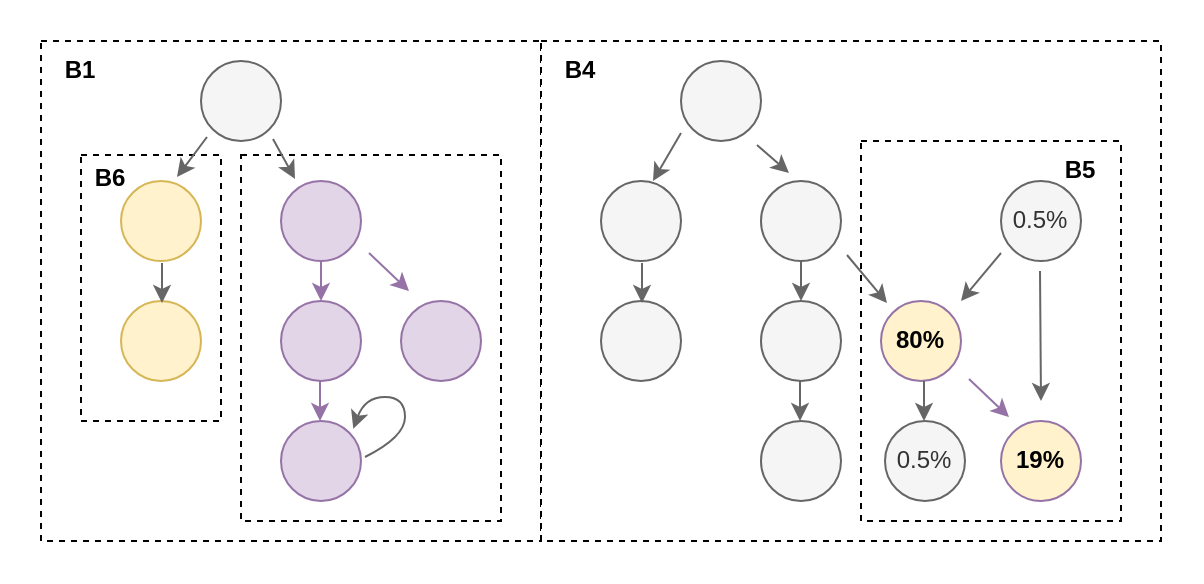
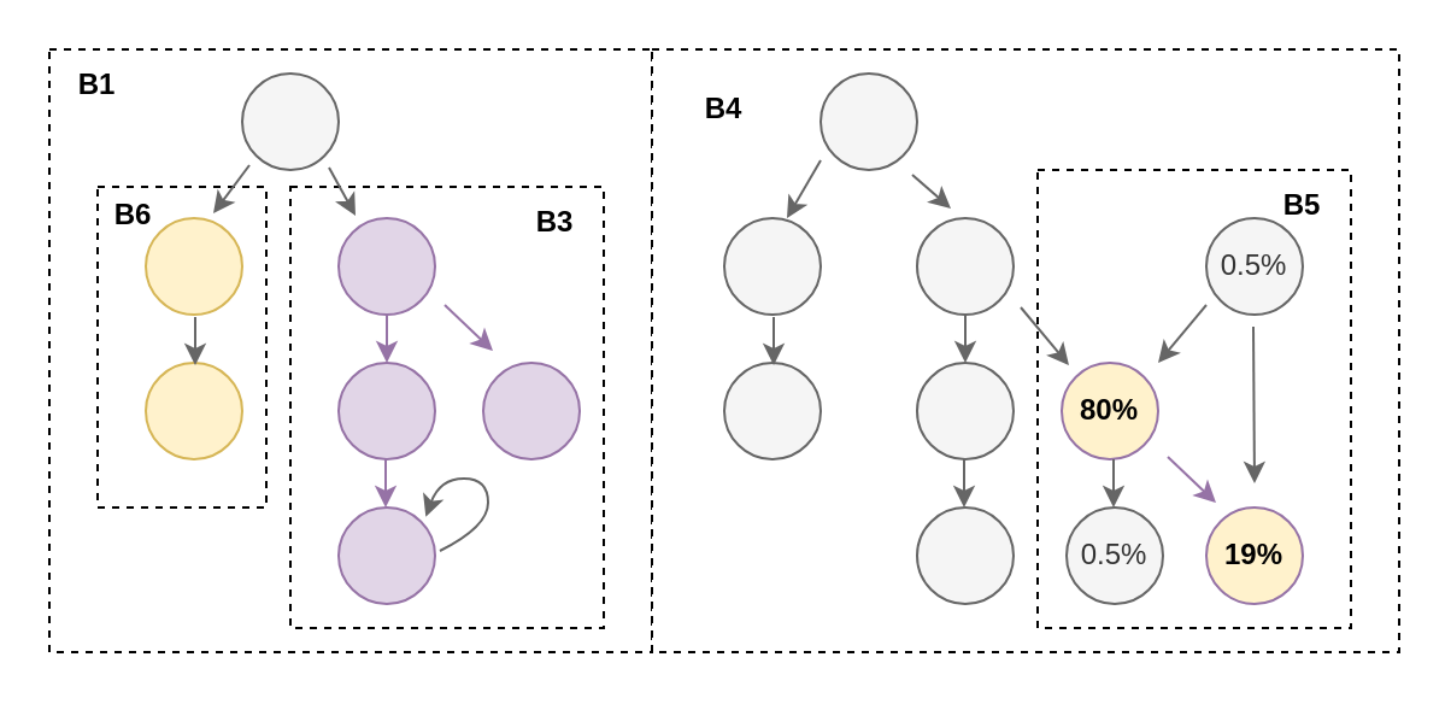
  <mxCell id="0" />
  <mxCell id="1" parent="0" />
  <mxCell id="2" value="" style="rounded=0;whiteSpace=wrap;html=1;dashed=1;" vertex="1" parent="1"><mxGeometry x="20" y="20" width="250" height="250" as="geometry" /></mxCell>
  <mxCell id="3" value="" style="rounded=0;whiteSpace=wrap;html=1;dashed=1;" vertex="1" parent="1"><mxGeometry x="40" y="77" width="70" height="133" as="geometry" /></mxCell>
  <mxCell id="4" value="" style="rounded=0;whiteSpace=wrap;html=1;dashed=1;" vertex="1" parent="1"><mxGeometry x="270" y="20" width="310" height="250" as="geometry" /></mxCell>
  <mxCell id="5" value="" style="rounded=0;whiteSpace=wrap;html=1;dashed=1;" vertex="1" parent="1"><mxGeometry x="430" y="70" width="130" height="190" as="geometry" /></mxCell>
  <mxCell id="6" value="&lt;b&gt;B5&lt;/b&gt;" style="text;html=1;strokeColor=none;fillColor=none;align=center;verticalAlign=middle;whiteSpace=wrap;rounded=0;" vertex="1" parent="1"><mxGeometry x="520" y="70" width="40" height="30" as="geometry" /></mxCell>
  <mxCell id="7" value="" style="rounded=0;whiteSpace=wrap;html=1;dashed=1;" vertex="1" parent="1"><mxGeometry x="120" y="77" width="130" height="183" as="geometry" /></mxCell>
  <mxCell id="8" value="" style="ellipse;whiteSpace=wrap;html=1;aspect=fixed;fillColor=#f5f5f5;fontColor=#333333;strokeColor=#666666;" vertex="1" parent="1"><mxGeometry x="100" y="30" width="40" height="40" as="geometry" /></mxCell>
  <mxCell id="9" value="" style="ellipse;whiteSpace=wrap;html=1;aspect=fixed;fillColor=#fff2cc;strokeColor=#d6b656;" vertex="1" parent="1"><mxGeometry x="60" y="90" width="40" height="40" as="geometry" /></mxCell>
  <mxCell id="10" value="" style="ellipse;whiteSpace=wrap;html=1;aspect=fixed;fillColor=#e1d5e7;strokeColor=#9673a6;" vertex="1" parent="1"><mxGeometry x="140" y="90" width="40" height="40" as="geometry" /></mxCell>
  <mxCell id="11" value="" style="ellipse;whiteSpace=wrap;html=1;aspect=fixed;fillColor=#e1d5e7;strokeColor=#9673a6;" vertex="1" parent="1"><mxGeometry x="140" y="150" width="40" height="40" as="geometry" /></mxCell>
  <mxCell id="12" value="" style="ellipse;whiteSpace=wrap;html=1;aspect=fixed;fillColor=#e1d5e7;strokeColor=#9673a6;" vertex="1" parent="1"><mxGeometry x="200" y="150" width="40" height="40" as="geometry" /></mxCell>
  <mxCell id="13" value="" style="ellipse;whiteSpace=wrap;html=1;aspect=fixed;fillColor=#fff2cc;strokeColor=#d6b656;" vertex="1" parent="1"><mxGeometry x="60" y="150" width="40" height="40" as="geometry" /></mxCell>
  <mxCell id="14" value="" style="endArrow=classic;html=1;rounded=0;exitX=1.05;exitY=0.9;exitDx=0;exitDy=0;exitPerimeter=0;fillColor=#e1d5e7;strokeColor=#9673a6;" edge="1" parent="1"><mxGeometry width="50" height="50" relative="1" as="geometry"><mxPoint x="184" y="126" as="sourcePoint" /><mxPoint x="204" y="145" as="targetPoint" /></mxGeometry></mxCell>
  <mxCell id="15" value="" style="ellipse;whiteSpace=wrap;html=1;aspect=fixed;fillColor=#e1d5e7;strokeColor=#9673a6;" vertex="1" parent="1"><mxGeometry x="140" y="210" width="40" height="40" as="geometry" /></mxCell>
  <mxCell id="16" value="" style="endArrow=classic;html=1;rounded=0;exitX=1.05;exitY=0.9;exitDx=0;exitDy=0;exitPerimeter=0;fillColor=#f5f5f5;strokeColor=#666666;" edge="1" parent="1"><mxGeometry width="50" height="50" relative="1" as="geometry"><mxPoint x="136" y="69" as="sourcePoint" /><mxPoint x="147" y="89" as="targetPoint" /></mxGeometry></mxCell>
  <mxCell id="17" value="" style="endArrow=classic;html=1;rounded=0;exitX=1.05;exitY=0.9;exitDx=0;exitDy=0;exitPerimeter=0;fillColor=#f5f5f5;strokeColor=#666666;" edge="1" parent="1"><mxGeometry width="50" height="50" relative="1" as="geometry"><mxPoint x="80.5" y="131" as="sourcePoint" /><mxPoint x="80.5" y="151" as="targetPoint" /></mxGeometry></mxCell>
  <mxCell id="18" value="" style="endArrow=classic;html=1;rounded=0;exitX=1.05;exitY=0.9;exitDx=0;exitDy=0;exitPerimeter=0;fillColor=#e1d5e7;strokeColor=#9673a6;" edge="1" parent="1"><mxGeometry width="50" height="50" relative="1" as="geometry"><mxPoint x="160" y="130" as="sourcePoint" /><mxPoint x="160" y="150" as="targetPoint" /></mxGeometry></mxCell>
  <mxCell id="19" value="" style="endArrow=classic;html=1;rounded=0;exitX=1.05;exitY=0.9;exitDx=0;exitDy=0;exitPerimeter=0;fillColor=#e1d5e7;strokeColor=#9673a6;" edge="1" parent="1"><mxGeometry width="50" height="50" relative="1" as="geometry"><mxPoint x="159.5" y="190" as="sourcePoint" /><mxPoint x="159.5" y="210" as="targetPoint" /></mxGeometry></mxCell>
  <mxCell id="20" value="" style="endArrow=classic;html=1;rounded=0;fillColor=#f5f5f5;strokeColor=#666666;" edge="1" parent="1"><mxGeometry width="50" height="50" relative="1" as="geometry"><mxPoint x="103" y="68" as="sourcePoint" /><mxPoint x="88" y="88" as="targetPoint" /></mxGeometry></mxCell>
+ <mxCell id="21" value="&lt;b&gt;B3&lt;/b&gt;" style="text;html=1;strokeColor=none;fillColor=none;align=center;verticalAlign=middle;whiteSpace=wrap;rounded=0;" vertex="1" parent="1"><mxGeometry x="210" y="77" width="40" height="30" as="geometry" /></mxCell>
  <mxCell id="22" value="" style="ellipse;whiteSpace=wrap;html=1;aspect=fixed;fillColor=#f5f5f5;fontColor=#333333;strokeColor=#666666;" vertex="1" parent="1"><mxGeometry x="340" y="30" width="40" height="40" as="geometry" /></mxCell>
  <mxCell id="23" value="" style="ellipse;whiteSpace=wrap;html=1;aspect=fixed;fillColor=#f5f5f5;fontColor=#333333;strokeColor=#666666;" vertex="1" parent="1"><mxGeometry x="300" y="90" width="40" height="40" as="geometry" /></mxCell>
  <mxCell id="24" value="" style="ellipse;whiteSpace=wrap;html=1;aspect=fixed;fillColor=#f5f5f5;strokeColor=#666666;fontColor=#333333;" vertex="1" parent="1"><mxGeometry x="380" y="90" width="40" height="40" as="geometry" /></mxCell>
  <mxCell id="25" value="" style="ellipse;whiteSpace=wrap;html=1;aspect=fixed;fillColor=#f5f5f5;strokeColor=#666666;fontColor=#333333;" vertex="1" parent="1"><mxGeometry x="380" y="150" width="40" height="40" as="geometry" /></mxCell>
  <mxCell id="26" value="&lt;b&gt;80%&lt;/b&gt;" style="ellipse;whiteSpace=wrap;html=1;aspect=fixed;fillColor=#fff2cc;strokeColor=#9673a6;" vertex="1" parent="1"><mxGeometry x="440" y="150" width="40" height="40" as="geometry" /></mxCell>
  <mxCell id="27" value="" style="ellipse;whiteSpace=wrap;html=1;aspect=fixed;fillColor=#f5f5f5;fontColor=#333333;strokeColor=#666666;" vertex="1" parent="1"><mxGeometry x="300" y="150" width="40" height="40" as="geometry" /></mxCell>
  <mxCell id="28" value="" style="endArrow=classic;html=1;rounded=0;fillColor=#f5f5f5;strokeColor=#666666;" edge="1" parent="1"><mxGeometry width="50" height="50" relative="1" as="geometry"><mxPoint x="423" y="127" as="sourcePoint" /><mxPoint x="443" y="151" as="targetPoint" /></mxGeometry></mxCell>
  <mxCell id="29" value="" style="ellipse;whiteSpace=wrap;html=1;aspect=fixed;fillColor=#f5f5f5;strokeColor=#666666;fontColor=#333333;" vertex="1" parent="1"><mxGeometry x="380" y="210" width="40" height="40" as="geometry" /></mxCell>
  <mxCell id="30" value="" style="endArrow=classic;html=1;rounded=0;exitX=1.05;exitY=0.9;exitDx=0;exitDy=0;exitPerimeter=0;fillColor=#f5f5f5;strokeColor=#666666;" edge="1" parent="1"><mxGeometry width="50" height="50" relative="1" as="geometry"><mxPoint x="378" y="72" as="sourcePoint" /><mxPoint x="394" y="86" as="targetPoint" /></mxGeometry></mxCell>
  <mxCell id="31" value="" style="endArrow=classic;html=1;rounded=0;exitX=1.05;exitY=0.9;exitDx=0;exitDy=0;exitPerimeter=0;fillColor=#f5f5f5;strokeColor=#666666;" edge="1" parent="1"><mxGeometry width="50" height="50" relative="1" as="geometry"><mxPoint x="320.5" y="131" as="sourcePoint" /><mxPoint x="320.5" y="151" as="targetPoint" /></mxGeometry></mxCell>
  <mxCell id="32" value="" style="endArrow=classic;html=1;rounded=0;exitX=1.05;exitY=0.9;exitDx=0;exitDy=0;exitPerimeter=0;fillColor=#f5f5f5;strokeColor=#666666;" edge="1" parent="1"><mxGeometry width="50" height="50" relative="1" as="geometry"><mxPoint x="400" y="130" as="sourcePoint" /><mxPoint x="400" y="150" as="targetPoint" /></mxGeometry></mxCell>
  <mxCell id="33" value="" style="endArrow=classic;html=1;rounded=0;exitX=1.05;exitY=0.9;exitDx=0;exitDy=0;exitPerimeter=0;fillColor=#f5f5f5;strokeColor=#666666;" edge="1" parent="1"><mxGeometry width="50" height="50" relative="1" as="geometry"><mxPoint x="399.5" y="190" as="sourcePoint" /><mxPoint x="399.5" y="210" as="targetPoint" /></mxGeometry></mxCell>
  <mxCell id="34" value="" style="endArrow=classic;html=1;rounded=0;exitX=1.05;exitY=0.9;exitDx=0;exitDy=0;exitPerimeter=0;fillColor=#f5f5f5;strokeColor=#666666;" edge="1" parent="1"><mxGeometry width="50" height="50" relative="1" as="geometry"><mxPoint x="340" y="66" as="sourcePoint" /><mxPoint x="326" y="90" as="targetPoint" /></mxGeometry></mxCell>
  <mxCell id="35" value="&lt;b&gt;B1&lt;/b&gt;" style="text;html=1;strokeColor=none;fillColor=none;align=center;verticalAlign=middle;whiteSpace=wrap;rounded=0;" vertex="1" parent="1"><mxGeometry x="20" y="20" width="40" height="30" as="geometry" /></mxCell>
  <mxCell id="36" value="0.5%" style="ellipse;whiteSpace=wrap;html=1;aspect=fixed;fillColor=#f5f5f5;strokeColor=#666666;fontColor=#333333;" vertex="1" parent="1"><mxGeometry x="442" y="210" width="40" height="40" as="geometry" /></mxCell>
  <mxCell id="37" value="" style="endArrow=classic;html=1;rounded=0;exitX=1.05;exitY=0.9;exitDx=0;exitDy=0;exitPerimeter=0;fillColor=#f5f5f5;strokeColor=#666666;" edge="1" parent="1"><mxGeometry width="50" height="50" relative="1" as="geometry"><mxPoint x="461.5" y="190" as="sourcePoint" /><mxPoint x="461.5" y="210" as="targetPoint" /></mxGeometry></mxCell>
  <mxCell id="38" value="&lt;b&gt;19%&lt;/b&gt;" style="ellipse;whiteSpace=wrap;html=1;aspect=fixed;fillColor=#fff2cc;strokeColor=#9673a6;" vertex="1" parent="1"><mxGeometry x="500" y="210" width="40" height="40" as="geometry" /></mxCell>
  <mxCell id="39" value="" style="endArrow=classic;html=1;rounded=0;exitX=1.05;exitY=0.9;exitDx=0;exitDy=0;exitPerimeter=0;fillColor=#e1d5e7;strokeColor=#9673a6;" edge="1" parent="1"><mxGeometry width="50" height="50" relative="1" as="geometry"><mxPoint x="484" y="189" as="sourcePoint" /><mxPoint x="504" y="208" as="targetPoint" /></mxGeometry></mxCell>
  <mxCell id="40" value="0.5%" style="ellipse;whiteSpace=wrap;html=1;aspect=fixed;fillColor=#f5f5f5;strokeColor=#666666;fontColor=#333333;" vertex="1" parent="1"><mxGeometry x="500" y="90" width="40" height="40" as="geometry" /></mxCell>
  <mxCell id="41" value="" style="endArrow=classic;html=1;rounded=0;exitX=1.05;exitY=0.9;exitDx=0;exitDy=0;exitPerimeter=0;fillColor=#f5f5f5;strokeColor=#666666;" edge="1" parent="1"><mxGeometry width="50" height="50" relative="1" as="geometry"><mxPoint x="500" y="126" as="sourcePoint" /><mxPoint x="480" y="150" as="targetPoint" /></mxGeometry></mxCell>
  <mxCell id="42" value="" style="endArrow=classic;html=1;rounded=0;exitX=1.05;exitY=0.9;exitDx=0;exitDy=0;exitPerimeter=0;fillColor=#f5f5f5;strokeColor=#666666;" edge="1" parent="1"><mxGeometry width="50" height="50" relative="1" as="geometry"><mxPoint x="519.5" y="135" as="sourcePoint" /><mxPoint x="520" y="200" as="targetPoint" /></mxGeometry></mxCell>
- <mxCell id="43" value="&lt;b&gt;B4&lt;/b&gt;" style="text;html=1;strokeColor=none;fillColor=none;align=center;verticalAlign=middle;whiteSpace=wrap;rounded=0;" vertex="1" parent="1"><mxGeometry x="270" y="20" width="40" height="30" as="geometry" /></mxCell>
+ <mxCell id="43" value="&lt;b&gt;B4&lt;/b&gt;" style="text;html=1;strokeColor=none;fillColor=none;align=center;verticalAlign=middle;whiteSpace=wrap;rounded=0;" vertex="1" parent="1"><mxGeometry x="280" y="30" width="40" height="30" as="geometry" /></mxCell>
  <mxCell id="44" value="" style="curved=1;endArrow=classic;html=1;rounded=0;entryX=1;entryY=0;entryDx=0;entryDy=0;fillColor=#f5f5f5;strokeColor=#666666;" edge="1" parent="1"><mxGeometry width="50" height="50" relative="1" as="geometry"><mxPoint x="182" y="228" as="sourcePoint" /><mxPoint x="176.142" y="213.858" as="targetPoint" /><Array as="points"><mxPoint x="202" y="218" /><mxPoint x="202" y="198" /><mxPoint x="182" y="198" /></Array></mxGeometry></mxCell>
  <mxCell id="45" value="&lt;b&gt;B6&lt;/b&gt;" style="text;html=1;strokeColor=none;fillColor=none;align=center;verticalAlign=middle;whiteSpace=wrap;rounded=0;" vertex="1" parent="1"><mxGeometry x="40" y="77" width="30" height="23" as="geometry" /></mxCell>
